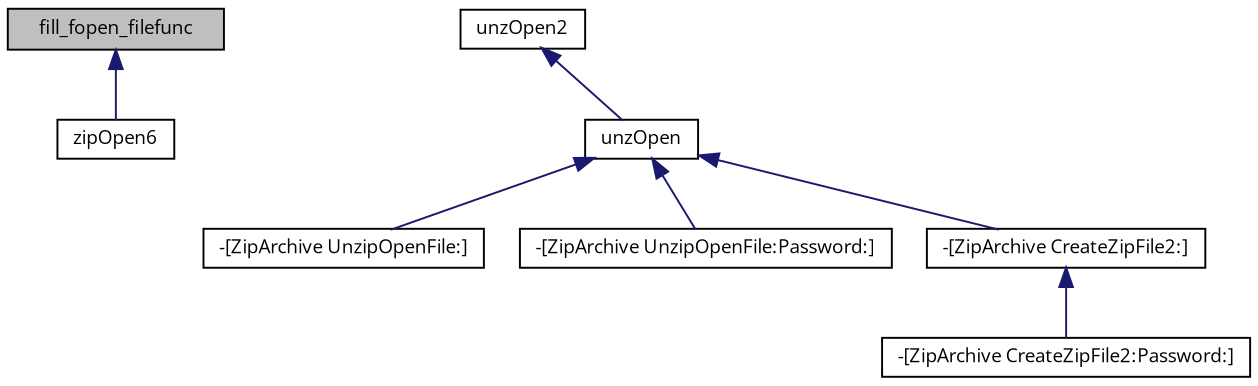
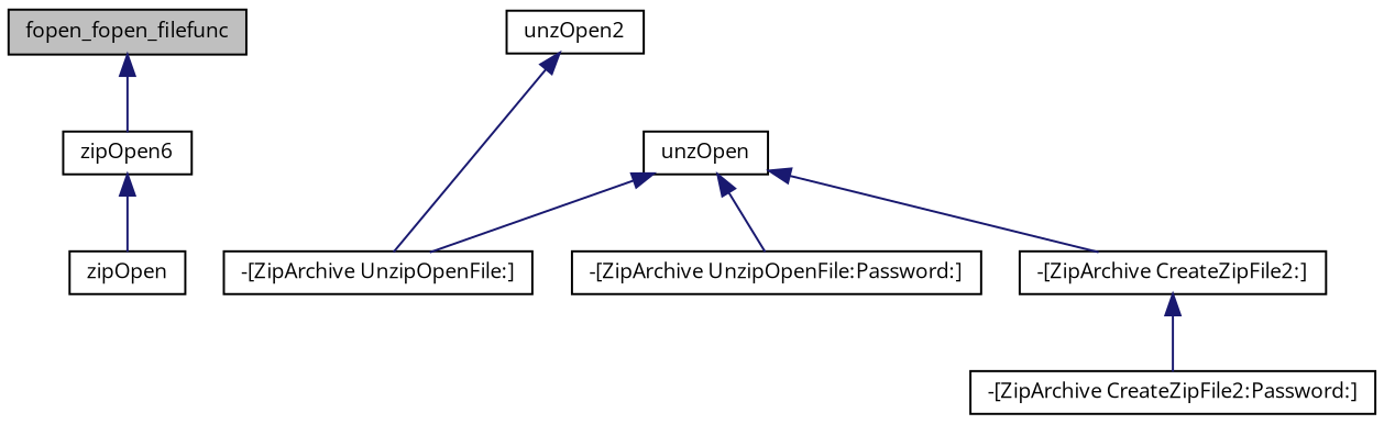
  digraph {
    fontname="Open Sans"
    rankdir=TB
    node [color=black fillcolor=white fontname="Open Sans" fontsize=10 shape=record style=filled]
    edge [color=midnightblue dir=back fontname="Open Sans" fontsize=10 labelfontname="FreeSans.ttf" labelfontsize=10 style=solid]
-   n1 [fillcolor=grey75 fontcolor=black height=0.2 label=fill_fopen_filefunc width=0.4]
+   n1 [fillcolor=grey75 fontcolor=black height=0.2 label=fopen_fopen_filefunc width=0.4]
    n2 [height=0.2 label=zipOpen6 width=0.4]
    n3 [height=0.2 label=unzOpen2 width=0.4]
    n4 [height=0.2 label=unzOpen width=0.4]
+   n5 [height=0.2 label=zipOpen width=0.4]
    n6 [height=0.2 label="-[ZipArchive UnzipOpenFile:]" width=0.4]
    n7 [height=0.2 label="-[ZipArchive UnzipOpenFile:Password:]" width=0.4]
    n8 [height=0.2 label="-[ZipArchive CreateZipFile2:]" width=0.4]
    n9 [height=0.2 label="-[ZipArchive CreateZipFile2:Password:]" width=0.4]
    n1 -> n2
-   n3 -> n4
+   n2 -> n5
+   n3 -> n6
    n4 -> n6
    n4 -> n7
    n4 -> n8
    n8 -> n9
  }
